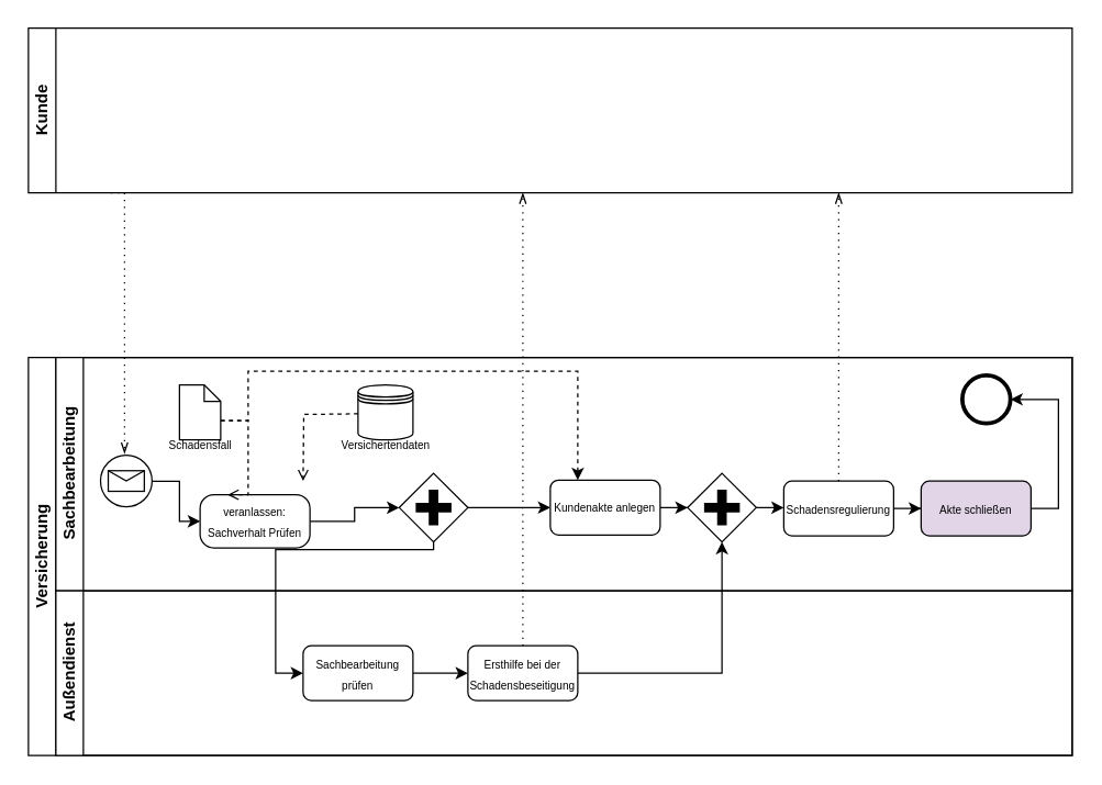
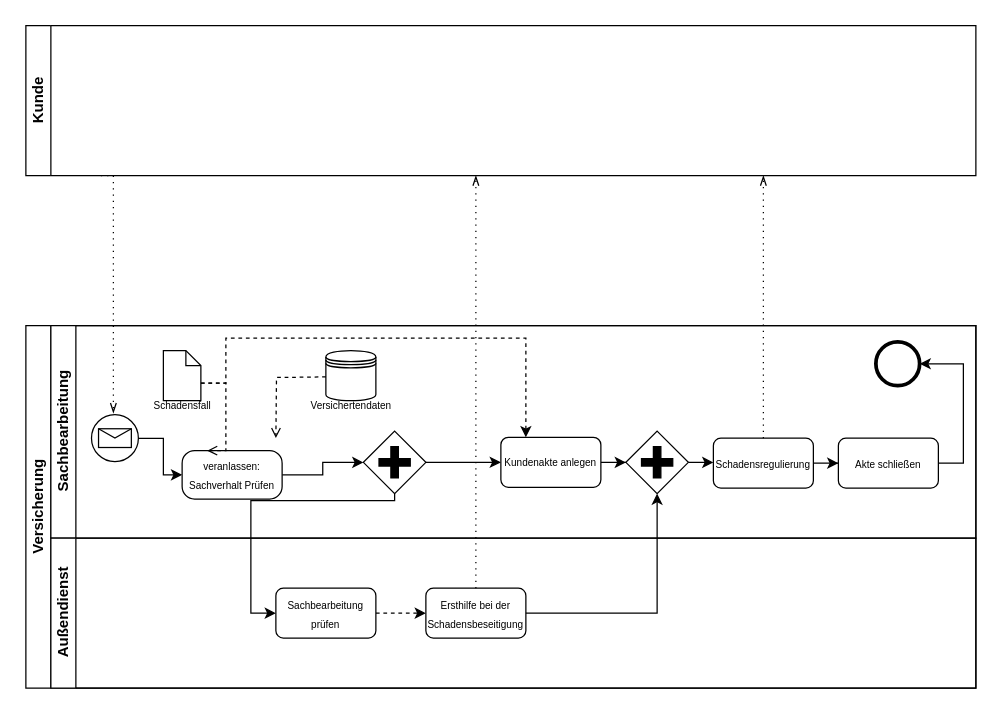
  <mxCell id="0" />
  <mxCell id="1" parent="0" />
  <mxCell id="2" value="Kunde" style="swimlane;startSize=20;horizontal=0;html=1;whiteSpace=wrap;" vertex="1" parent="1"><mxGeometry x="20" y="20" width="760" height="120" as="geometry" /></mxCell>
  <mxCell id="3" value="Versicherung" style="swimlane;html=1;childLayout=stackLayout;resizeParent=1;resizeParentMax=0;horizontal=0;startSize=20;horizontalStack=0;whiteSpace=wrap;" vertex="1" parent="1"><mxGeometry x="20" y="260" width="760" height="290" as="geometry" /></mxCell>
  <mxCell id="4" value="Sachbearbeitung" style="swimlane;html=1;startSize=20;horizontal=0;" vertex="1" parent="3"><mxGeometry x="20" width="740" height="170" as="geometry" /></mxCell>
  <mxCell id="5" value="" style="points=[[0.145,0.145,0],[0.5,0,0],[0.855,0.145,0],[1,0.5,0],[0.855,0.855,0],[0.5,1,0],[0.145,0.855,0],[0,0.5,0]];shape=mxgraph.bpmn.event;html=1;verticalLabelPosition=bottom;labelBackgroundColor=#ffffff;verticalAlign=top;align=center;perimeter=ellipsePerimeter;outlineConnect=0;aspect=fixed;outline=standard;symbol=message;" vertex="1" parent="4"><mxGeometry x="32.5" y="71.25" width="37.5" height="37.5" as="geometry" /></mxCell>
  <mxCell id="6" style="edgeStyle=orthogonalEdgeStyle;rounded=0;orthogonalLoop=1;jettySize=auto;html=1;" edge="1" parent="4" source="7" target="17"><mxGeometry relative="1" as="geometry" /></mxCell>
  <mxCell id="7" value="&lt;font style=&quot;font-size: 8px;&quot;&gt;veranlassen:&lt;br&gt;Sachverhalt Prüfen&lt;/font&gt;" style="points=[[0.25,0,0],[0.5,0,0],[0.75,0,0],[1,0.25,0],[1,0.5,0],[1,0.75,0],[0.75,1,0],[0.5,1,0],[0.25,1,0],[0,0.75,0],[0,0.5,0],[0,0.25,0]];shape=mxgraph.bpmn.task;whiteSpace=wrap;rectStyle=rounded;size=10;html=1;container=1;expand=0;collapsible=0;taskMarker=abstract;" vertex="1" parent="4"><mxGeometry x="105" y="100" width="80" height="38.75" as="geometry" /></mxCell>
  <mxCell id="8" style="edgeStyle=orthogonalEdgeStyle;rounded=0;orthogonalLoop=1;jettySize=auto;html=1;entryX=0;entryY=0.5;entryDx=0;entryDy=0;entryPerimeter=0;" edge="1" parent="4" source="5" target="7"><mxGeometry relative="1" as="geometry" /></mxCell>
  <mxCell id="9" value="" style="shape=datastore;html=1;labelPosition=center;verticalLabelPosition=bottom;align=center;verticalAlign=top;" vertex="1" parent="4"><mxGeometry x="220" y="20" width="40" height="40" as="geometry" /></mxCell>
  <mxCell id="10" style="edgeStyle=orthogonalEdgeStyle;rounded=0;orthogonalLoop=1;jettySize=auto;html=1;entryX=0.25;entryY=0;entryDx=0;entryDy=0;entryPerimeter=0;endArrow=open;endFill=0;dashed=1;" edge="1" parent="4"><mxGeometry relative="1" as="geometry"><mxPoint x="220" y="41" as="sourcePoint" /><mxPoint x="180" y="90.0" as="targetPoint" /></mxGeometry></mxCell>
  <mxCell id="11" value="&lt;font style=&quot;font-size: 8px;&quot;&gt;Versichertendaten&lt;/font&gt;" style="text;html=1;align=center;verticalAlign=middle;resizable=0;points=[];autosize=1;strokeColor=none;fillColor=none;" vertex="1" parent="4"><mxGeometry x="195" y="48" width="90" height="30" as="geometry" /></mxCell>
  <mxCell id="12" style="edgeStyle=orthogonalEdgeStyle;rounded=0;orthogonalLoop=1;jettySize=auto;html=1;entryX=0.25;entryY=0;entryDx=0;entryDy=0;dashed=1;exitX=0;exitY=0;exitDx=30;exitDy=26;exitPerimeter=0;" edge="1" parent="4" source="13" target="19"><mxGeometry relative="1" as="geometry"><Array as="points"><mxPoint x="140" y="46" /><mxPoint x="140" y="10" /><mxPoint x="380" y="10" /></Array></mxGeometry></mxCell>
  <mxCell id="13" value="" style="shape=mxgraph.bpmn.data;labelPosition=center;verticalLabelPosition=bottom;align=center;verticalAlign=top;size=12;html=1;" vertex="1" parent="4"><mxGeometry x="90" y="20" width="30" height="40" as="geometry" /></mxCell>
  <mxCell id="14" style="edgeStyle=orthogonalEdgeStyle;rounded=0;orthogonalLoop=1;jettySize=auto;html=1;entryX=0.25;entryY=0;entryDx=0;entryDy=0;entryPerimeter=0;endArrow=open;endFill=0;dashed=1;exitX=0;exitY=0;exitDx=30;exitDy=26;exitPerimeter=0;" edge="1" parent="4" source="13" target="7"><mxGeometry relative="1" as="geometry"><Array as="points"><mxPoint x="140" y="46" /></Array></mxGeometry></mxCell>
  <mxCell id="15" value="&lt;font style=&quot;font-size: 8px;&quot;&gt;Schadensfall&lt;/font&gt;" style="text;html=1;align=center;verticalAlign=middle;resizable=0;points=[];autosize=1;strokeColor=none;fillColor=none;" vertex="1" parent="4"><mxGeometry x="70" y="48" width="70" height="30" as="geometry" /></mxCell>
  <mxCell id="16" style="edgeStyle=orthogonalEdgeStyle;rounded=0;orthogonalLoop=1;jettySize=auto;html=1;entryX=0;entryY=0.5;entryDx=0;entryDy=0;" edge="1" parent="4" source="17" target="19"><mxGeometry relative="1" as="geometry" /></mxCell>
  <mxCell id="17" value="" style="points=[[0.25,0.25,0],[0.5,0,0],[0.75,0.25,0],[1,0.5,0],[0.75,0.75,0],[0.5,1,0],[0.25,0.75,0],[0,0.5,0]];shape=mxgraph.bpmn.gateway2;html=1;verticalLabelPosition=bottom;labelBackgroundColor=#ffffff;verticalAlign=top;align=center;perimeter=rhombusPerimeter;outlineConnect=0;outline=none;symbol=none;gwType=parallel;" vertex="1" parent="4"><mxGeometry x="250" y="84.38" width="50" height="50" as="geometry" /></mxCell>
  <mxCell id="18" style="edgeStyle=orthogonalEdgeStyle;rounded=0;orthogonalLoop=1;jettySize=auto;html=1;" edge="1" parent="4" source="19" target="21"><mxGeometry relative="1" as="geometry" /></mxCell>
  <mxCell id="19" value="&lt;span style=&quot;font-size: 8px;&quot;&gt;Kundenakte anlegen&lt;/span&gt;" style="rounded=1;whiteSpace=wrap;html=1;" vertex="1" parent="4"><mxGeometry x="360" y="89.38" width="80" height="40" as="geometry" /></mxCell>
  <mxCell id="20" style="edgeStyle=orthogonalEdgeStyle;rounded=0;orthogonalLoop=1;jettySize=auto;html=1;entryX=0;entryY=0.5;entryDx=0;entryDy=0;" edge="1" parent="4" source="21" target="23"><mxGeometry relative="1" as="geometry" /></mxCell>
  <mxCell id="21" value="" style="points=[[0.25,0.25,0],[0.5,0,0],[0.75,0.25,0],[1,0.5,0],[0.75,0.75,0],[0.5,1,0],[0.25,0.75,0],[0,0.5,0]];shape=mxgraph.bpmn.gateway2;html=1;verticalLabelPosition=bottom;labelBackgroundColor=#ffffff;verticalAlign=top;align=center;perimeter=rhombusPerimeter;outlineConnect=0;outline=none;symbol=none;gwType=parallel;" vertex="1" parent="4"><mxGeometry x="460" y="84.38" width="50" height="50" as="geometry" /></mxCell>
  <mxCell id="22" style="edgeStyle=orthogonalEdgeStyle;rounded=0;orthogonalLoop=1;jettySize=auto;html=1;entryX=0;entryY=0.5;entryDx=0;entryDy=0;" edge="1" parent="4" source="23" target="24"><mxGeometry relative="1" as="geometry" /></mxCell>
  <mxCell id="23" value="&lt;span style=&quot;font-size: 8px;&quot;&gt;Schadensregulierung&lt;/span&gt;" style="rounded=1;whiteSpace=wrap;html=1;" vertex="1" parent="4"><mxGeometry x="530" y="90" width="80" height="40" as="geometry" /></mxCell>
- <mxCell id="24" value="&lt;span style=&quot;font-size: 8px;&quot;&gt;Akte schließen&lt;/span&gt;" style="rounded=1;whiteSpace=wrap;html=1;fillColor=#e1d5e7;" vertex="1" parent="4"><mxGeometry x="630" y="90" width="80" height="40" as="geometry" /></mxCell>
+ <mxCell id="24" value="&lt;span style=&quot;font-size: 8px;&quot;&gt;Akte schließen&lt;/span&gt;" style="rounded=1;whiteSpace=wrap;html=1;" vertex="1" parent="4"><mxGeometry x="630" y="90" width="80" height="40" as="geometry" /></mxCell>
  <mxCell id="25" value="" style="points=[[0.145,0.145,0],[0.5,0,0],[0.855,0.145,0],[1,0.5,0],[0.855,0.855,0],[0.5,1,0],[0.145,0.855,0],[0,0.5,0]];shape=mxgraph.bpmn.event;html=1;verticalLabelPosition=bottom;labelBackgroundColor=#ffffff;verticalAlign=top;align=center;perimeter=ellipsePerimeter;outlineConnect=0;aspect=fixed;outline=end;symbol=terminate2;" vertex="1" parent="4"><mxGeometry x="660" y="13" width="35" height="35" as="geometry" /></mxCell>
  <mxCell id="26" style="edgeStyle=orthogonalEdgeStyle;rounded=0;orthogonalLoop=1;jettySize=auto;html=1;entryX=1;entryY=0.5;entryDx=0;entryDy=0;entryPerimeter=0;exitX=1;exitY=0.5;exitDx=0;exitDy=0;" edge="1" parent="4" source="24" target="25"><mxGeometry relative="1" as="geometry" /></mxCell>
  <mxCell id="27" value="Außendienst" style="swimlane;html=1;startSize=20;horizontal=0;" vertex="1" parent="3"><mxGeometry x="20" y="170" width="740" height="120" as="geometry" /></mxCell>
- <mxCell id="28" style="edgeStyle=orthogonalEdgeStyle;rounded=0;orthogonalLoop=1;jettySize=auto;html=1;entryX=0;entryY=0.5;entryDx=0;entryDy=0;" edge="1" parent="27" source="29" target="30"><mxGeometry relative="1" as="geometry" /></mxCell>
+ <mxCell id="28" style="edgeStyle=orthogonalEdgeStyle;rounded=0;orthogonalLoop=1;jettySize=auto;html=1;entryX=0;entryY=0.5;entryDx=0;entryDy=0;dashed=1;" edge="1" parent="27" source="29" target="30"><mxGeometry relative="1" as="geometry" /></mxCell>
  <mxCell id="29" value="&lt;font style=&quot;font-size: 8px;&quot;&gt;Sachbearbeitung prüfen&lt;/font&gt;" style="rounded=1;whiteSpace=wrap;html=1;" vertex="1" parent="27"><mxGeometry x="180" y="40" width="80" height="40" as="geometry" /></mxCell>
  <mxCell id="30" value="&lt;font style=&quot;font-size: 8px;&quot;&gt;Ersthilfe bei der Schadensbeseitigung&lt;/font&gt;" style="rounded=1;whiteSpace=wrap;html=1;" vertex="1" parent="27"><mxGeometry x="300" y="40" width="80" height="40" as="geometry" /></mxCell>
  <mxCell id="31" value="" style="edgeStyle=elbowEdgeStyle;fontSize=12;html=1;endFill=0;startFill=0;endSize=6;startSize=6;dashed=1;dashPattern=1 4;endArrow=openThin;startArrow=none;rounded=0;exitX=0.5;exitY=0;exitDx=0;exitDy=0;" edge="1" parent="27" source="30"><mxGeometry width="160" relative="1" as="geometry"><mxPoint x="-30" y="-90" as="sourcePoint" /><mxPoint x="340" y="-290" as="targetPoint" /><Array as="points"><mxPoint x="340" y="20" /></Array></mxGeometry></mxCell>
  <mxCell id="32" style="edgeStyle=orthogonalEdgeStyle;rounded=0;orthogonalLoop=1;jettySize=auto;html=1;entryX=0;entryY=0.5;entryDx=0;entryDy=0;exitX=0.5;exitY=1;exitDx=0;exitDy=0;exitPerimeter=0;" edge="1" parent="3" source="17" target="29"><mxGeometry relative="1" as="geometry"><Array as="points"><mxPoint x="295" y="140" /><mxPoint x="180" y="140" /><mxPoint x="180" y="230" /></Array></mxGeometry></mxCell>
  <mxCell id="33" style="edgeStyle=orthogonalEdgeStyle;rounded=0;orthogonalLoop=1;jettySize=auto;html=1;" edge="1" parent="3" source="30" target="21"><mxGeometry relative="1" as="geometry" /></mxCell>
  <mxCell id="34" value="" style="edgeStyle=elbowEdgeStyle;fontSize=12;html=1;endFill=0;startFill=0;endSize=6;startSize=6;dashed=1;dashPattern=1 4;endArrow=openThin;startArrow=none;rounded=0;" edge="1" parent="1"><mxGeometry width="160" relative="1" as="geometry"><mxPoint x="80" y="140" as="sourcePoint" /><mxPoint x="90" y="330" as="targetPoint" /><Array as="points"><mxPoint x="90" y="240" /></Array></mxGeometry></mxCell>
  <mxCell id="35" value="" style="edgeStyle=elbowEdgeStyle;fontSize=12;html=1;endFill=0;startFill=0;endSize=6;startSize=6;dashed=1;dashPattern=1 4;endArrow=openThin;startArrow=none;rounded=0;exitX=0.5;exitY=0;exitDx=0;exitDy=0;" edge="1" parent="1" source="23"><mxGeometry width="160" relative="1" as="geometry"><mxPoint x="560" y="220" as="sourcePoint" /><mxPoint x="610" y="140" as="targetPoint" /><Array as="points"><mxPoint x="610" y="250" /></Array></mxGeometry></mxCell>
